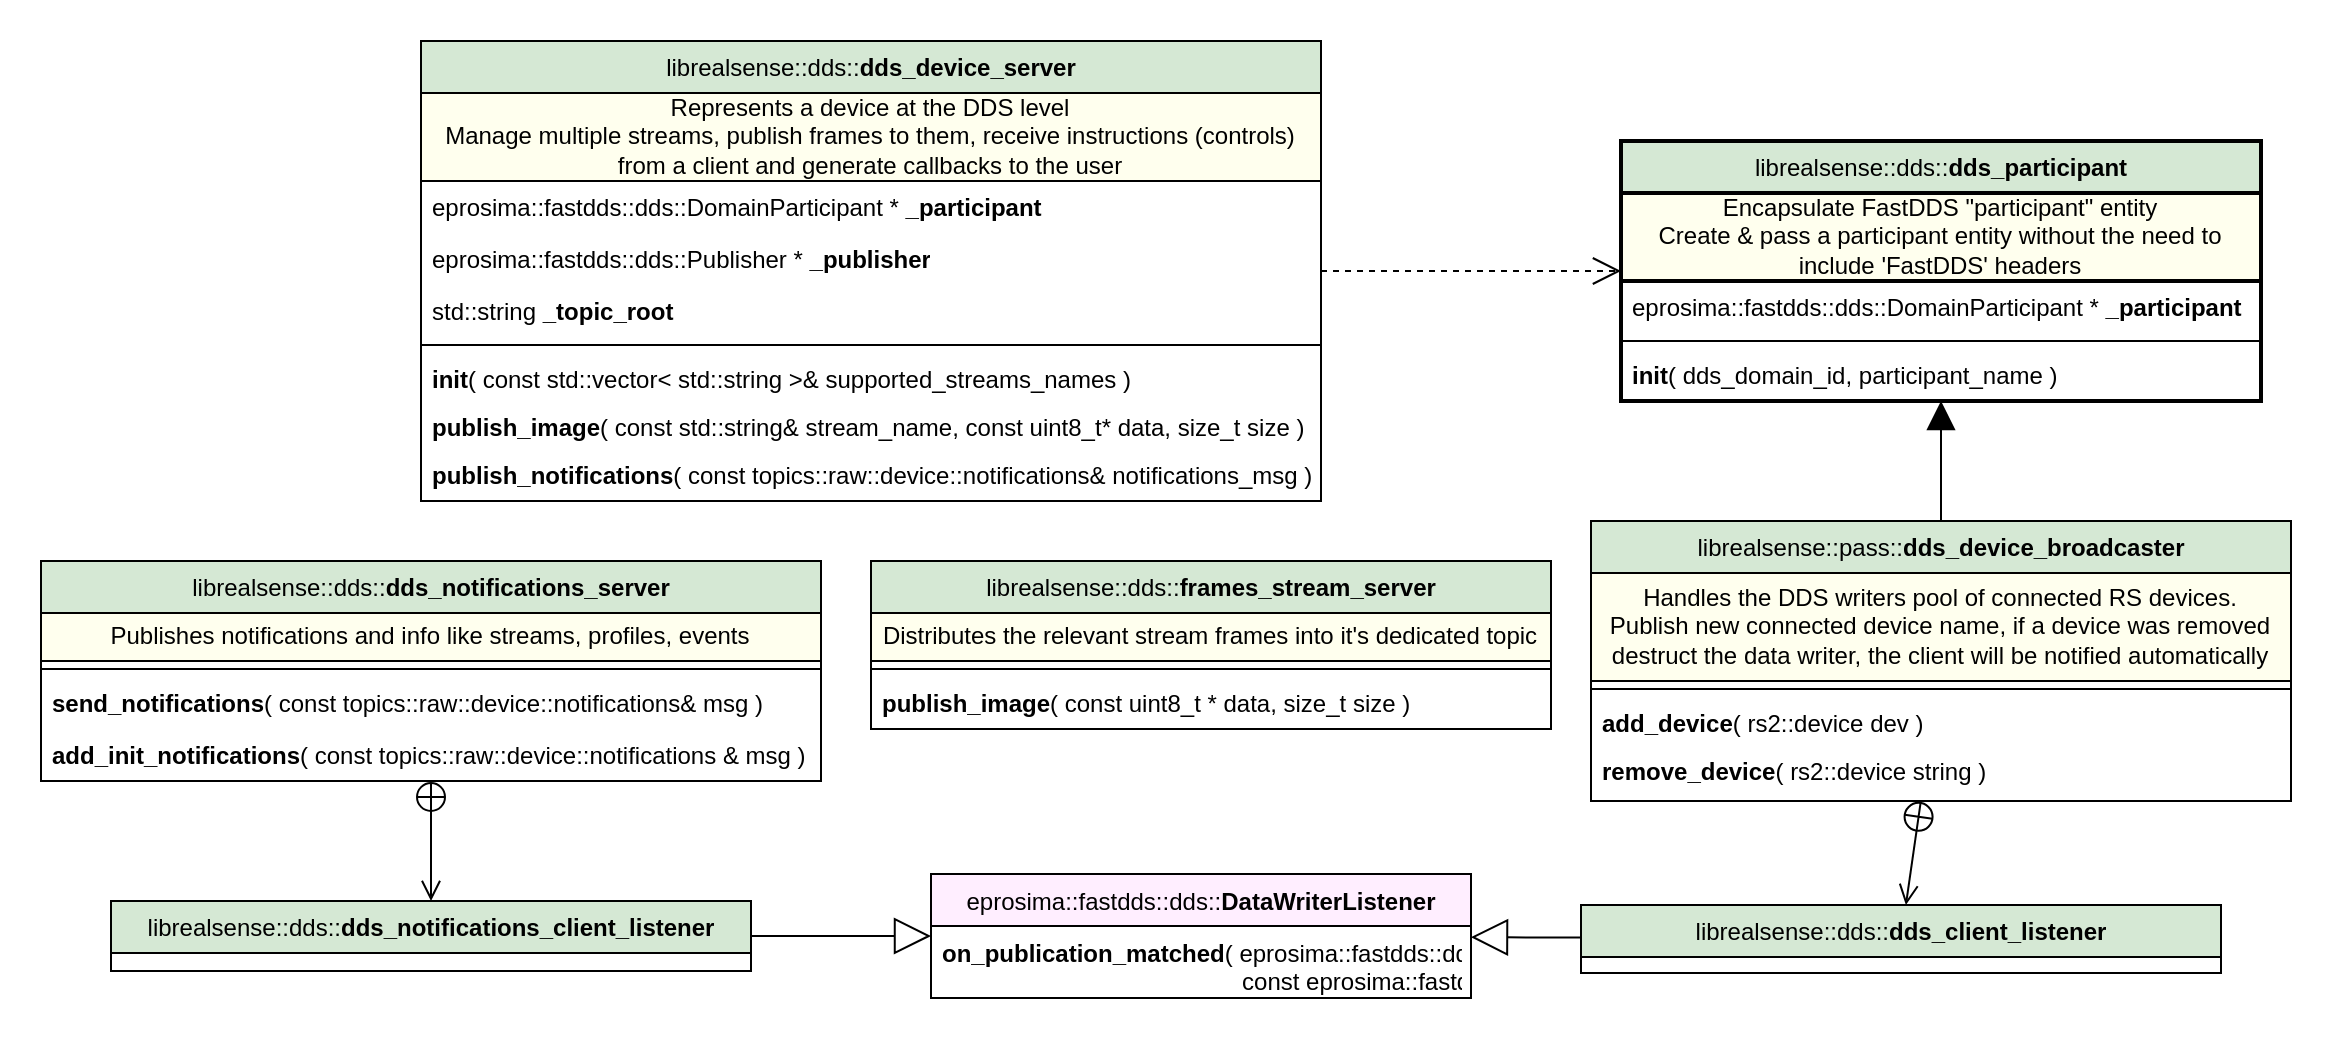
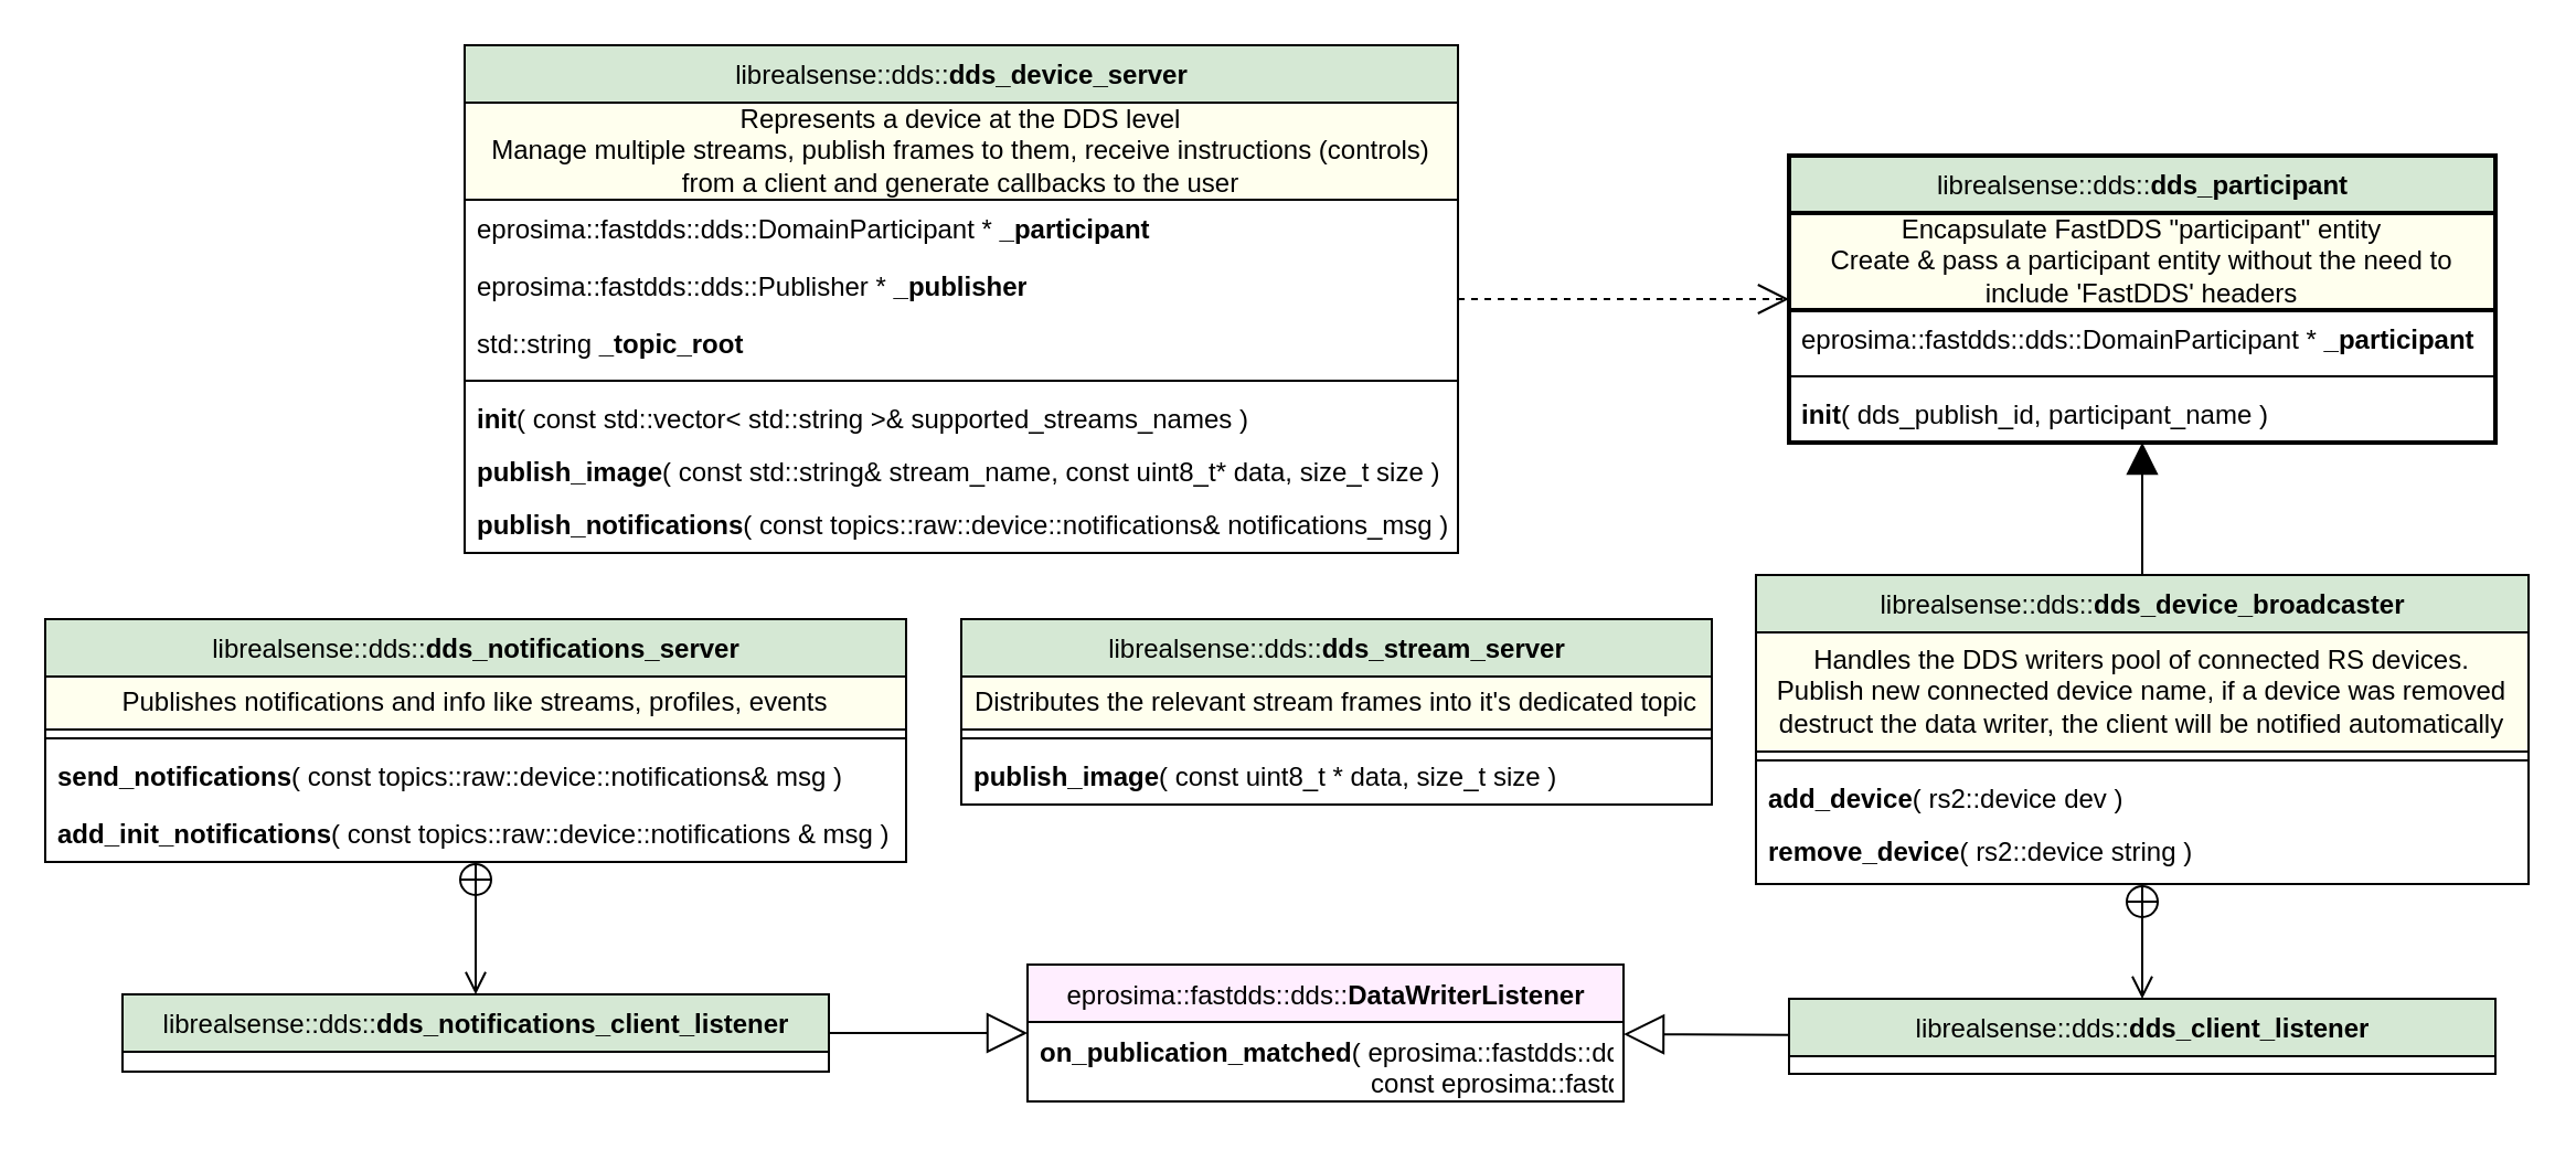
  <mxCell id="0" />
  <mxCell id="1" parent="0" />
  <mxCell id="2" value="librealsense::dds::&lt;b&gt;dds_participant&lt;/b&gt;" style="swimlane;fontStyle=0;align=center;verticalAlign=top;childLayout=stackLayout;horizontal=1;startSize=26;horizontalStack=0;resizeParent=1;resizeLast=0;collapsible=1;marginBottom=0;rounded=0;shadow=0;strokeWidth=2;html=1;fillColor=#D5E8D4;" parent="1" vertex="1"><mxGeometry x="810" y="70" width="320" height="130" as="geometry"><mxRectangle x="230" y="140" width="160" height="26" as="alternateBounds" /></mxGeometry></mxCell>
  <mxCell id="3" value="&lt;div&gt;Encapsulate FastDDS &quot;participant&quot; entity&lt;/div&gt;&lt;div&gt;Create &amp;amp; pass a participant entity without the need to include 'FastDDS' headers&lt;/div&gt;" style="text;html=1;strokeColor=default;fillColor=#FFFFEE;align=center;verticalAlign=middle;whiteSpace=wrap;rounded=0;strokeWidth=2;" parent="2" vertex="1"><mxGeometry y="26" width="320" height="44" as="geometry" /></mxCell>
  <mxCell id="4" value="eprosima::fastdds::dds::DomainParticipant * &lt;b&gt;_participant&lt;/b&gt;" style="text;align=left;verticalAlign=top;spacingLeft=4;spacingRight=4;overflow=hidden;rotatable=0;points=[[0,0.5],[1,0.5]];portConstraint=eastwest;html=1;" parent="2" vertex="1"><mxGeometry y="70" width="320" height="26" as="geometry" /></mxCell>
  <mxCell id="5" value="" style="line;html=1;strokeWidth=1;align=left;verticalAlign=middle;spacingTop=-1;spacingLeft=3;spacingRight=3;rotatable=0;labelPosition=right;points=[];portConstraint=eastwest;" parent="2" vertex="1"><mxGeometry y="96" width="320" height="8" as="geometry" /></mxCell>
- <mxCell id="6" value="&lt;b&gt;init&lt;/b&gt;( dds_domain_id, participant_name )" style="text;align=left;verticalAlign=top;spacingLeft=4;spacingRight=4;overflow=hidden;rotatable=0;points=[[0,0.5],[1,0.5]];portConstraint=eastwest;html=1;" parent="2" vertex="1"><mxGeometry y="104" width="320" height="24" as="geometry" /></mxCell>
+ <mxCell id="6" value="&lt;b&gt;init&lt;/b&gt;( dds_publish_id, participant_name )" style="text;align=left;verticalAlign=top;spacingLeft=4;spacingRight=4;overflow=hidden;rotatable=0;points=[[0,0.5],[1,0.5]];portConstraint=eastwest;html=1;" parent="2" vertex="1"><mxGeometry y="104" width="320" height="24" as="geometry" /></mxCell>
  <mxCell id="7" value="librealsense::dds::&lt;b&gt;dds_device_server&lt;/b&gt;" style="swimlane;fontStyle=0;align=center;verticalAlign=top;childLayout=stackLayout;horizontal=1;startSize=26;horizontalStack=0;resizeParent=1;resizeLast=0;collapsible=1;marginBottom=0;rounded=0;shadow=0;strokeWidth=1;html=1;fillColor=#D5E8D4;" parent="1" vertex="1"><mxGeometry x="210" y="20" width="450" height="230" as="geometry"><mxRectangle x="230" y="140" width="160" height="26" as="alternateBounds" /></mxGeometry></mxCell>
  <mxCell id="8" value="&lt;div&gt;Represents a device at the DDS level&lt;/div&gt;&lt;div&gt;&lt;div&gt;Manage multiple streams, publish frames to them, &lt;span style=&quot;background-color: initial;&quot;&gt;receive instructions (controls) from a client and generate callbacks to the user&lt;/span&gt;&lt;/div&gt;&lt;/div&gt;" style="text;html=1;strokeColor=default;fillColor=#FFFFEE;align=center;verticalAlign=middle;whiteSpace=wrap;rounded=0;strokeWidth=1;" parent="7" vertex="1"><mxGeometry y="26" width="450" height="44" as="geometry" /></mxCell>
  <mxCell id="9" value="eprosima::fastdds::dds::DomainParticipant * &lt;b&gt;_participant&lt;/b&gt;" style="text;align=left;verticalAlign=top;spacingLeft=4;spacingRight=4;overflow=hidden;rotatable=0;points=[[0,0.5],[1,0.5]];portConstraint=eastwest;html=1;" parent="7" vertex="1"><mxGeometry y="70" width="450" height="26" as="geometry" /></mxCell>
  <mxCell id="10" value="eprosima::fastdds::dds::Publisher * &lt;b&gt;_publisher&lt;/b&gt;" style="text;align=left;verticalAlign=top;spacingLeft=4;spacingRight=4;overflow=hidden;rotatable=0;points=[[0,0.5],[1,0.5]];portConstraint=eastwest;rounded=0;shadow=0;html=1;" parent="7" vertex="1"><mxGeometry y="96" width="450" height="26" as="geometry" /></mxCell>
  <mxCell id="11" value="std::string &lt;b&gt;_topic_root&lt;/b&gt;" style="text;align=left;verticalAlign=top;spacingLeft=4;spacingRight=4;overflow=hidden;rotatable=0;points=[[0,0.5],[1,0.5]];portConstraint=eastwest;rounded=0;shadow=0;html=1;" parent="7" vertex="1"><mxGeometry y="122" width="450" height="26" as="geometry" /></mxCell>
  <mxCell id="12" value="" style="line;html=1;strokeWidth=1;align=left;verticalAlign=middle;spacingTop=-1;spacingLeft=3;spacingRight=3;rotatable=0;labelPosition=right;points=[];portConstraint=eastwest;" parent="7" vertex="1"><mxGeometry y="148" width="450" height="8" as="geometry" /></mxCell>
  <mxCell id="13" value="&lt;b&gt;init&lt;/b&gt;( const std::vector&amp;lt; std::string &amp;gt;&amp;amp; supported_streams_names )" style="text;align=left;verticalAlign=top;spacingLeft=4;spacingRight=4;overflow=hidden;rotatable=0;points=[[0,0.5],[1,0.5]];portConstraint=eastwest;html=1;" parent="7" vertex="1"><mxGeometry y="156" width="450" height="24" as="geometry" /></mxCell>
  <mxCell id="14" value="&lt;b&gt;publish_image&lt;/b&gt;( const std::string&amp;amp; stream_name, const uint8_t* data, size_t size )" style="text;align=left;verticalAlign=top;spacingLeft=4;spacingRight=4;overflow=hidden;rotatable=0;points=[[0,0.5],[1,0.5]];portConstraint=eastwest;html=1;" parent="7" vertex="1"><mxGeometry y="180" width="450" height="24" as="geometry" /></mxCell>
  <mxCell id="15" value="&lt;b&gt;publish_notifications&lt;/b&gt;( const topics::raw::device::notifications&amp;amp; notifications_msg )" style="text;align=left;verticalAlign=top;spacingLeft=4;spacingRight=4;overflow=hidden;rotatable=0;points=[[0,0.5],[1,0.5]];portConstraint=eastwest;html=1;" parent="7" vertex="1"><mxGeometry y="204" width="450" height="24" as="geometry" /></mxCell>
  <mxCell id="16" value="librealsense::dds::&lt;b&gt;dds_notifications_server&lt;/b&gt;" style="swimlane;fontStyle=0;align=center;verticalAlign=top;childLayout=stackLayout;horizontal=1;startSize=26;horizontalStack=0;resizeParent=1;resizeLast=0;collapsible=1;marginBottom=0;rounded=0;shadow=0;strokeWidth=1;html=1;fillColor=#D5E8D4;" parent="1" vertex="1"><mxGeometry x="20" y="280" width="390" height="110" as="geometry"><mxRectangle x="230" y="140" width="160" height="26" as="alternateBounds" /></mxGeometry></mxCell>
  <mxCell id="17" value="Publishes notifications and info like streams, profiles, events" style="text;html=1;strokeColor=default;fillColor=#FFFFEE;align=center;verticalAlign=middle;whiteSpace=wrap;rounded=0;strokeWidth=1;" parent="16" vertex="1"><mxGeometry y="26" width="390" height="24" as="geometry" /></mxCell>
  <mxCell id="18" value="" style="line;html=1;strokeWidth=1;align=left;verticalAlign=middle;spacingTop=-1;spacingLeft=3;spacingRight=3;rotatable=0;labelPosition=right;points=[];portConstraint=eastwest;" parent="16" vertex="1"><mxGeometry y="50" width="390" height="8" as="geometry" /></mxCell>
  <mxCell id="19" value="&lt;b&gt;send_notifications&lt;/b&gt;( const topics::raw::device::notifications&amp;amp; msg )" style="text;align=left;verticalAlign=top;spacingLeft=4;spacingRight=4;overflow=hidden;rotatable=0;points=[[0,0.5],[1,0.5]];portConstraint=eastwest;rounded=0;shadow=0;html=1;" parent="16" vertex="1"><mxGeometry y="58" width="390" height="26" as="geometry" /></mxCell>
  <mxCell id="20" value="&lt;b&gt;add_init_notifications&lt;/b&gt;( const topics::raw::device::notifications &amp;amp; msg )" style="text;align=left;verticalAlign=top;spacingLeft=4;spacingRight=4;overflow=hidden;rotatable=0;points=[[0,0.5],[1,0.5]];portConstraint=eastwest;rounded=0;shadow=0;html=1;" parent="16" vertex="1"><mxGeometry y="84" width="390" height="26" as="geometry" /></mxCell>
- <mxCell id="21" value="librealsense::dds::&lt;b&gt;frames_stream_server&lt;/b&gt;" style="swimlane;fontStyle=0;align=center;verticalAlign=top;childLayout=stackLayout;horizontal=1;startSize=26;horizontalStack=0;resizeParent=1;resizeLast=0;collapsible=1;marginBottom=0;rounded=0;shadow=0;strokeWidth=1;html=1;fillColor=#D5E8D4;" parent="1" vertex="1"><mxGeometry x="435" y="280" width="340" height="84" as="geometry"><mxRectangle x="230" y="140" width="160" height="26" as="alternateBounds" /></mxGeometry></mxCell>
+ <mxCell id="21" value="librealsense::dds::&lt;b&gt;dds_stream_server&lt;/b&gt;" style="swimlane;fontStyle=0;align=center;verticalAlign=top;childLayout=stackLayout;horizontal=1;startSize=26;horizontalStack=0;resizeParent=1;resizeLast=0;collapsible=1;marginBottom=0;rounded=0;shadow=0;strokeWidth=1;html=1;fillColor=#D5E8D4;" parent="1" vertex="1"><mxGeometry x="435" y="280" width="340" height="84" as="geometry"><mxRectangle x="230" y="140" width="160" height="26" as="alternateBounds" /></mxGeometry></mxCell>
  <mxCell id="22" value="Distributes the relevant stream frames into it's dedicated topic" style="text;html=1;strokeColor=default;fillColor=#FFFFEE;align=center;verticalAlign=middle;whiteSpace=wrap;rounded=0;strokeWidth=1;" parent="21" vertex="1"><mxGeometry y="26" width="340" height="24" as="geometry" /></mxCell>
  <mxCell id="23" value="" style="line;html=1;strokeWidth=1;align=left;verticalAlign=middle;spacingTop=-1;spacingLeft=3;spacingRight=3;rotatable=0;labelPosition=right;points=[];portConstraint=eastwest;" parent="21" vertex="1"><mxGeometry y="50" width="340" height="8" as="geometry" /></mxCell>
  <mxCell id="24" value="&lt;b&gt;publish_image&lt;/b&gt;( const uint8_t * data, size_t size )" style="text;align=left;verticalAlign=top;spacingLeft=4;spacingRight=4;overflow=hidden;rotatable=0;points=[[0,0.5],[1,0.5]];portConstraint=eastwest;rounded=0;shadow=0;html=1;" parent="21" vertex="1"><mxGeometry y="58" width="340" height="26" as="geometry" /></mxCell>
  <mxCell id="25" value="librealsense::dds::&lt;b&gt;dds_notifications_client_listener&lt;/b&gt;" style="swimlane;fontStyle=0;align=center;verticalAlign=top;childLayout=stackLayout;horizontal=1;startSize=26;horizontalStack=0;resizeParent=1;resizeLast=0;collapsible=1;marginBottom=0;rounded=0;shadow=0;strokeWidth=1;html=1;fillColor=#D5E8D4;" parent="1" vertex="1"><mxGeometry x="55" y="450" width="320" height="35" as="geometry"><mxRectangle x="230" y="140" width="160" height="26" as="alternateBounds" /></mxGeometry></mxCell>
  <mxCell id="26" value="" style="endArrow=open;startArrow=circlePlus;endFill=0;startFill=0;endSize=8;html=1;rounded=0;" parent="1" source="16" target="25" edge="1"><mxGeometry width="160" relative="1" as="geometry"><mxPoint x="245" y="240" as="sourcePoint" /><mxPoint x="205.87" y="300" as="targetPoint" /></mxGeometry></mxCell>
- <mxCell id="27" value="librealsense::pass::&lt;b&gt;dds_device_broadcaster&lt;/b&gt;" style="swimlane;fontStyle=0;align=center;verticalAlign=top;childLayout=stackLayout;horizontal=1;startSize=26;horizontalStack=0;resizeParent=1;resizeLast=0;collapsible=1;marginBottom=0;rounded=0;shadow=0;strokeWidth=1;html=1;fillColor=#D5E8D4;" parent="1" vertex="1"><mxGeometry x="795" y="260" width="350" height="140" as="geometry"><mxRectangle x="230" y="140" width="160" height="26" as="alternateBounds" /></mxGeometry></mxCell>
+ <mxCell id="27" value="librealsense::dds::&lt;b&gt;dds_device_broadcaster&lt;/b&gt;" style="swimlane;fontStyle=0;align=center;verticalAlign=top;childLayout=stackLayout;horizontal=1;startSize=26;horizontalStack=0;resizeParent=1;resizeLast=0;collapsible=1;marginBottom=0;rounded=0;shadow=0;strokeWidth=1;html=1;fillColor=#D5E8D4;" parent="1" vertex="1"><mxGeometry x="795" y="260" width="350" height="140" as="geometry"><mxRectangle x="230" y="140" width="160" height="26" as="alternateBounds" /></mxGeometry></mxCell>
  <mxCell id="28" value="&lt;div&gt;Handles the DDS writers pool of connected RS devices.&lt;/div&gt;&lt;div&gt;Publish new connected device name, if a device was removed destruct the data writer, the client will be notified automatically&lt;/div&gt;" style="text;html=1;strokeColor=default;fillColor=#FFFFEE;align=center;verticalAlign=middle;whiteSpace=wrap;rounded=0;strokeWidth=1;" parent="27" vertex="1"><mxGeometry y="26" width="350" height="54" as="geometry" /></mxCell>
  <mxCell id="29" value="" style="line;html=1;strokeWidth=1;align=left;verticalAlign=middle;spacingTop=-1;spacingLeft=3;spacingRight=3;rotatable=0;labelPosition=right;points=[];portConstraint=eastwest;" parent="27" vertex="1"><mxGeometry y="80" width="350" height="8" as="geometry" /></mxCell>
  <mxCell id="30" value="&lt;b&gt;add_device&lt;/b&gt;( rs2::device dev )" style="text;align=left;verticalAlign=top;spacingLeft=4;spacingRight=4;overflow=hidden;rotatable=0;points=[[0,0.5],[1,0.5]];portConstraint=eastwest;html=1;" parent="27" vertex="1"><mxGeometry y="88" width="350" height="24" as="geometry" /></mxCell>
  <mxCell id="31" value="&lt;b&gt;remove_device&lt;/b&gt;( rs2::device string )" style="text;align=left;verticalAlign=top;spacingLeft=4;spacingRight=4;overflow=hidden;rotatable=0;points=[[0,0.5],[1,0.5]];portConstraint=eastwest;html=1;" parent="27" vertex="1"><mxGeometry y="112" width="350" height="24" as="geometry" /></mxCell>
  <mxCell id="32" value="" style="endArrow=block;endSize=16;endFill=0;html=1;rounded=0;" parent="1" source="25" target="33" edge="1"><mxGeometry width="160" relative="1" as="geometry"><mxPoint x="420" y="497.841" as="sourcePoint" /><mxPoint x="-292" y="437" as="targetPoint" /></mxGeometry></mxCell>
  <mxCell id="33" value="eprosima::fastdds::dds::&lt;b&gt;DataWriterListener&lt;/b&gt;" style="swimlane;fontStyle=0;align=center;verticalAlign=top;childLayout=stackLayout;horizontal=1;startSize=26;horizontalStack=0;resizeParent=1;resizeLast=0;collapsible=1;marginBottom=0;rounded=0;shadow=0;strokeWidth=1;html=1;fillColor=#FFEEFF;" parent="1" vertex="1"><mxGeometry x="465" y="436.5" width="270" height="62" as="geometry"><mxRectangle x="230" y="140" width="160" height="26" as="alternateBounds" /></mxGeometry></mxCell>
  <mxCell id="34" value="&lt;div&gt;&lt;b&gt;on_publication_matched&lt;/b&gt;( eprosima::fastdds::dds::DataWriter * writer,&lt;/div&gt;&lt;div&gt;&amp;nbsp; &amp;nbsp; &amp;nbsp; &amp;nbsp; &amp;nbsp; &amp;nbsp; &amp;nbsp; &amp;nbsp; &amp;nbsp; &amp;nbsp; &amp;nbsp; &amp;nbsp; &amp;nbsp; &amp;nbsp; &amp;nbsp; &amp;nbsp; &amp;nbsp; &amp;nbsp; &amp;nbsp; &amp;nbsp; &amp;nbsp; &amp;nbsp; &amp;nbsp;const eprosima::fastdds::dds::PublicationMatchedStatus &amp;amp; info )&lt;/div&gt;" style="text;align=left;verticalAlign=top;spacingLeft=4;spacingRight=4;overflow=hidden;rotatable=0;points=[[0,0.5],[1,0.5]];portConstraint=eastwest;rounded=0;shadow=0;html=1;" parent="33" vertex="1"><mxGeometry y="26" width="270" height="36" as="geometry" /></mxCell>
- <mxCell id="35" value="librealsense::dds::&lt;b&gt;dds_client_listener&lt;/b&gt;" style="swimlane;fontStyle=0;align=center;verticalAlign=top;childLayout=stackLayout;horizontal=1;startSize=26;horizontalStack=0;resizeParent=1;resizeLast=0;collapsible=1;marginBottom=0;rounded=0;shadow=0;strokeWidth=1;html=1;fillColor=#D5E8D4;" parent="1" vertex="1"><mxGeometry x="790" y="452" width="320" height="34" as="geometry"><mxRectangle x="230" y="140" width="160" height="26" as="alternateBounds" /></mxGeometry></mxCell>
+ <mxCell id="35" value="librealsense::dds::&lt;b&gt;dds_client_listener&lt;/b&gt;" style="swimlane;fontStyle=0;align=center;verticalAlign=top;childLayout=stackLayout;horizontal=1;startSize=26;horizontalStack=0;resizeParent=1;resizeLast=0;collapsible=1;marginBottom=0;rounded=0;shadow=0;strokeWidth=1;html=1;fillColor=#D5E8D4;" parent="1" vertex="1"><mxGeometry x="810" y="452" width="320" height="34" as="geometry"><mxRectangle x="230" y="140" width="160" height="26" as="alternateBounds" /></mxGeometry></mxCell>
  <mxCell id="36" value="" style="endArrow=block;endSize=16;endFill=0;html=1;rounded=0;" parent="1" source="35" target="33" edge="1"><mxGeometry width="160" relative="1" as="geometry"><mxPoint x="475" y="477.941" as="sourcePoint" /><mxPoint x="515" y="478.412" as="targetPoint" /></mxGeometry></mxCell>
  <mxCell id="37" value="" style="endArrow=open;startArrow=circlePlus;endFill=0;startFill=0;endSize=8;html=1;rounded=0;" parent="1" source="27" target="35" edge="1"><mxGeometry width="160" relative="1" as="geometry"><mxPoint x="225" y="400" as="sourcePoint" /><mxPoint x="225" y="441" as="targetPoint" /></mxGeometry></mxCell>
  <mxCell id="38" value="" style="endArrow=block;endFill=1;endSize=12;html=1;rounded=0;strokeColor=#000000;" edge="1" parent="1" source="27" target="2"><mxGeometry width="160" relative="1" as="geometry"><mxPoint x="840" y="590" as="sourcePoint" /><mxPoint x="1000" y="590" as="targetPoint" /></mxGeometry></mxCell>
  <mxCell id="39" value="" style="endArrow=open;endFill=1;endSize=12;html=1;rounded=0;strokeColor=#000000;dashed=1;" edge="1" parent="1" source="7" target="2"><mxGeometry width="160" relative="1" as="geometry"><mxPoint x="980" y="270" as="sourcePoint" /><mxPoint x="980" y="200" as="targetPoint" /></mxGeometry></mxCell>
